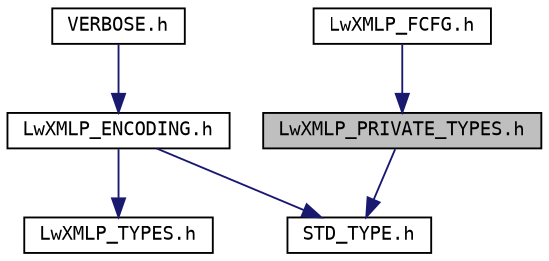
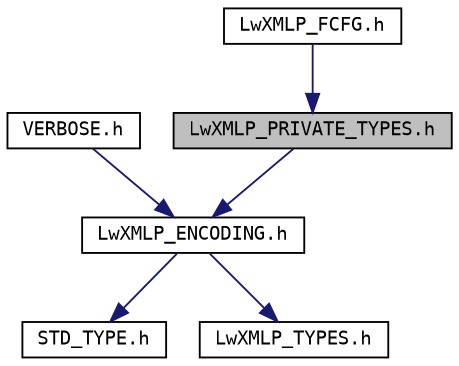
  digraph {
    fontname="DejaVu Sans Mono"
    node [color=black fillcolor=white fontname="DejaVu Sans Mono" fontsize=10 shape=record style=filled]
    edge [color=midnightblue fontname="DejaVu Sans Mono" fontsize=10 labelfontname=Helvetica labelfontsize=10 style=solid]
    n1 [fillcolor=grey75 fontcolor=black height=0.2 label="LwXMLP_PRIVATE_TYPES.h" width=0.4]
    n2 [height=0.2 label="LwXMLP_ENCODING.h" width=0.4]
    n3 [height=0.2 label="LwXMLP_FCFG.h" width=0.4]
    n4 [height=0.2 label="STD_TYPE.h" width=0.4]
    n5 [height=0.2 label="LwXMLP_TYPES.h" width=0.4]
    n6 [height=0.2 label="VERBOSE.h" width=0.4]
-   n1 -> n4
+   n1 -> n2
    n2 -> n4
    n2 -> n5
    n3 -> n1
    n6 -> n2
  }
